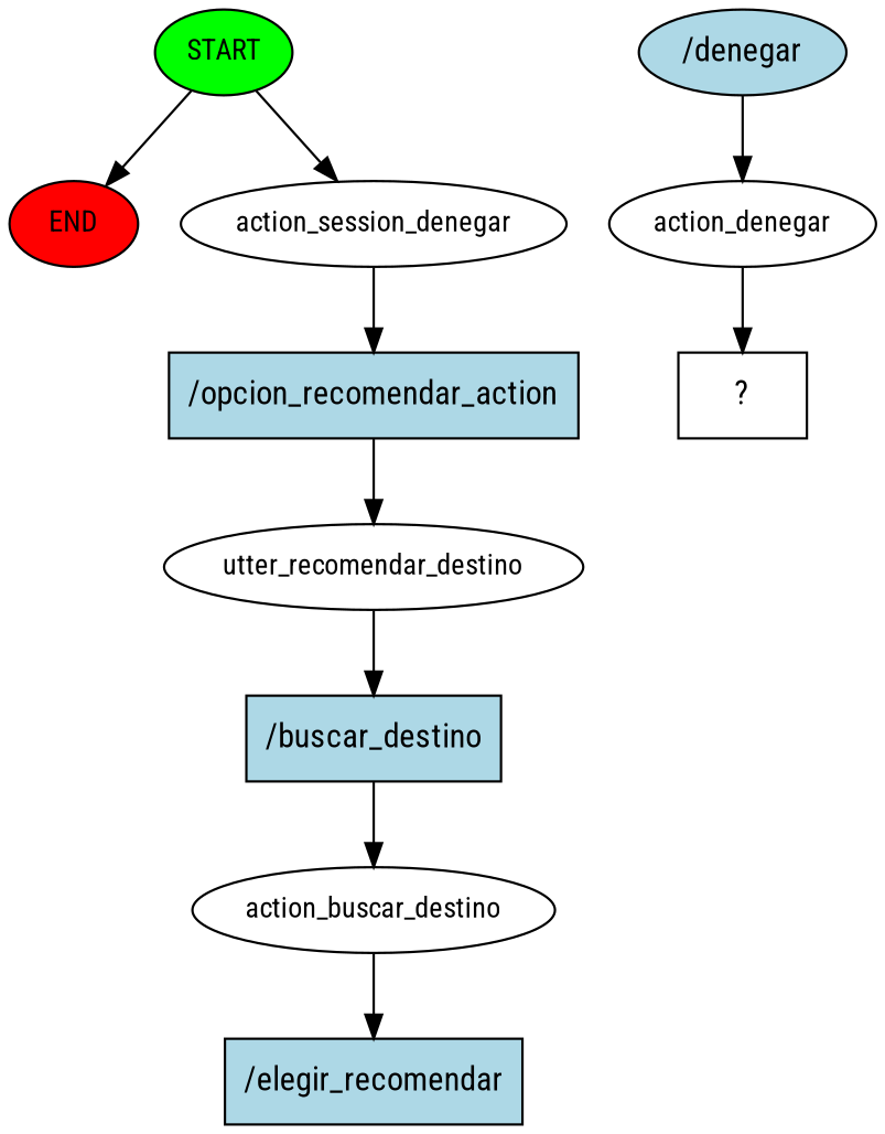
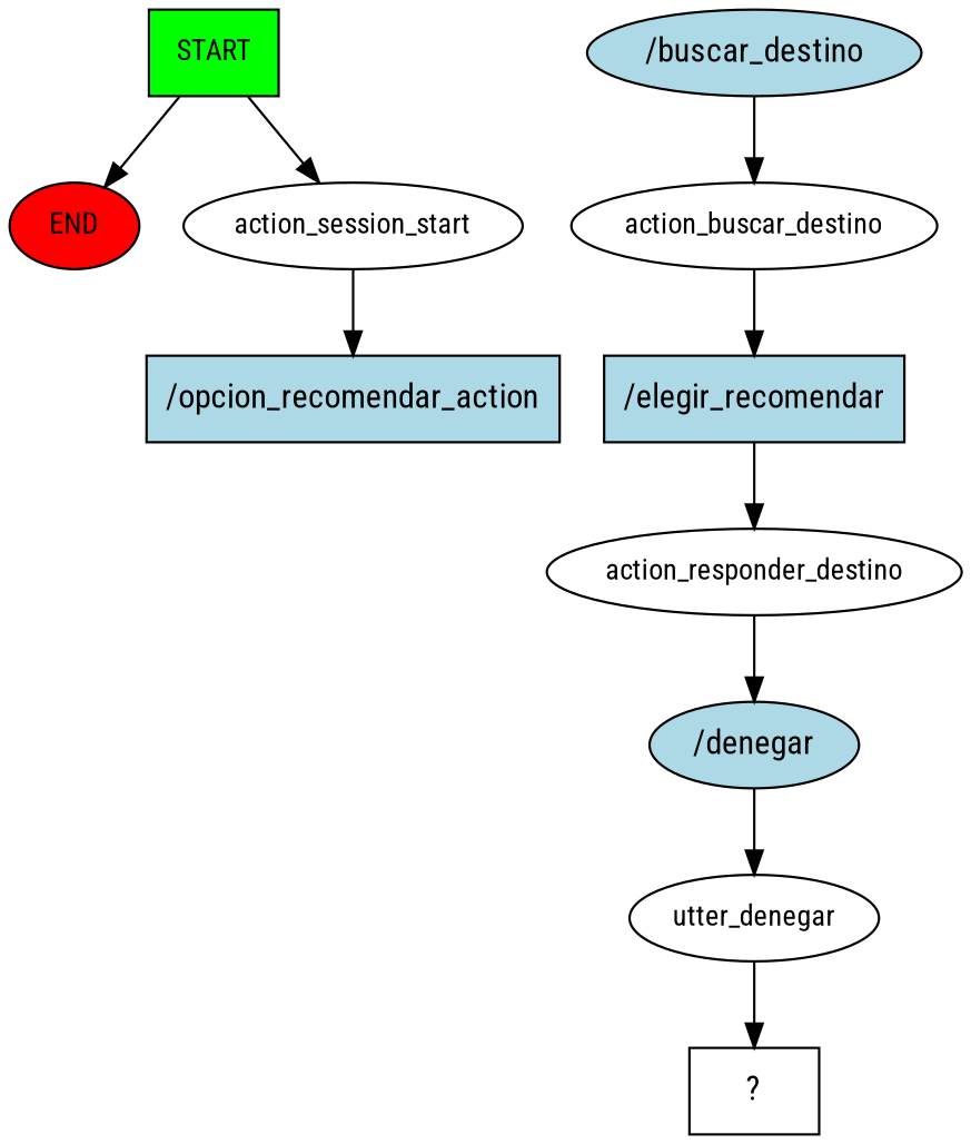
  digraph {
    fontname="Roboto Condensed"
    node [fontname="Roboto Condensed" fontsize=12]
    edge [fontname="Roboto Condensed"]
-   n1 [fillcolor=green label=START style=filled]
+   n1 [fillcolor=green label=START style=filled shape=box]
    n2 [fillcolor=red label=END style=filled]
-   n3 [label=action_session_denegar]
+   n3 [label=action_session_start]
    n4 [fillcolor=lightblue label="/opcion_recomendar_action" shape=rect style=filled fontsize=""]
-   n5 [label=utter_recomendar_destino]
-   n6 [fillcolor=lightblue label="/buscar_destino" shape=rect style=filled fontsize=""]
+   n6 [fillcolor=lightblue label="/buscar_destino" shape=ellipse style=filled fontsize=""]
    n7 [label=action_buscar_destino]
    n8 [fillcolor=lightblue label="/elegir_recomendar" shape=rect style=filled fontsize=""]
+   n9 [label=action_responder_destino]
    n10 [fillcolor=lightblue label="/denegar" shape=ellipse style=filled fontsize=""]
-   n11 [label=action_denegar]
+   n11 [label=utter_denegar]
    n12 [label="  ?  " shape=rect fontsize=""]
    n1 -> n2
    n1 -> n3
    n3 -> n4
-   n4 -> n5
-   n5 -> n6
    n6 -> n7
    n7 -> n8
+   n8 -> n9
+   n9 -> n10
    n10 -> n11
    n11 -> n12
  }
